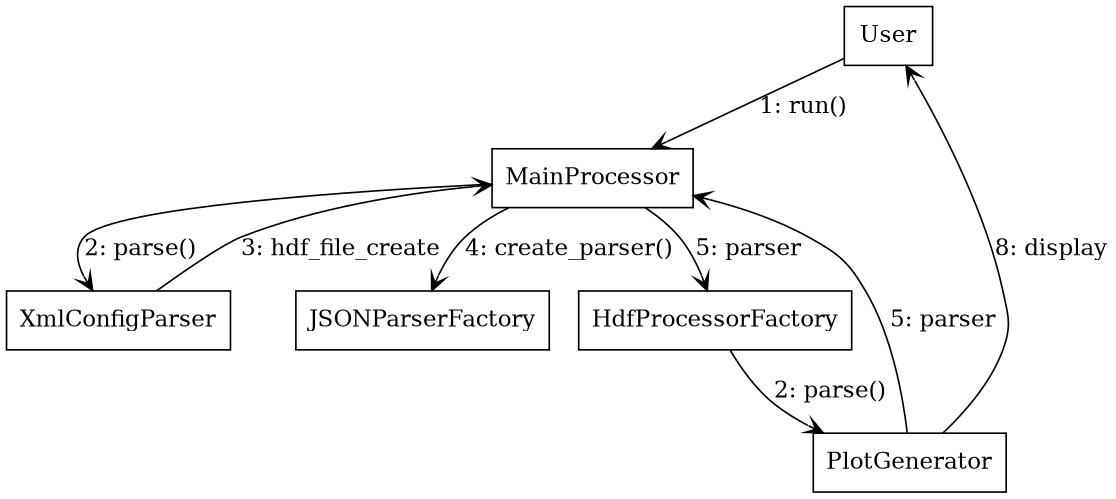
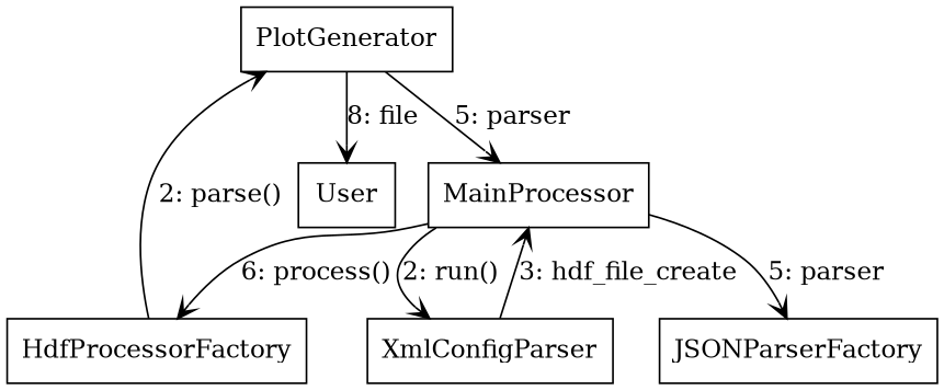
  digraph {
    rankdir=TB
    node [shape=box]
    edge [arrowhead=vee]
    n1 [label=User]
    n2 [label=MainProcessor]
    n3 [label=XmlConfigParser]
    n4 [label=JSONParserFactory]
    n5 [label=HdfProcessorFactory]
    n6 [label=PlotGenerator]
-   n1 -> n2 [label="1: run()"]
-   n2 -> n3 [label="2: parse()"]
-   n2 -> n4 [label="4: create_parser()"]
-   n2 -> n5 [label="5: parser"]
+   n2 -> n3 [label="2: run()"]
+   n2 -> n4 [label="5: parser"]
+   n2 -> n5 [label="6: process()"]
    n3 -> n2 [label="3: hdf_file_create"]
    n5 -> n6 [label="2: parse()"]
-   n6 -> n1 [label="8: display"]
+   n6 -> n1 [label="8: file"]
    n6 -> n2 [label="5: parser"]
  }
